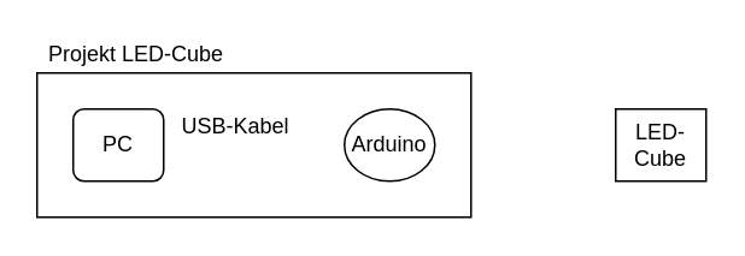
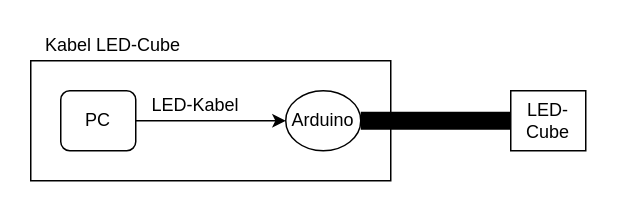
  <mxCell id="0" />
  <mxCell id="1" parent="0" />
+ <mxCell id="2" style="edgeStyle=orthogonalEdgeStyle;rounded=0;orthogonalLoop=1;jettySize=auto;html=1;" target="4" value="" parent="1" source="3" edge="1"><mxGeometry as="geometry" relative="1" /></mxCell>
  <mxCell id="3" style="whiteSpace=wrap;html=1;rounded=1;" value="PC" parent="1" vertex="1"><mxGeometry width="50" as="geometry" height="40" y="60" x="40" /></mxCell>
  <mxCell id="4" style="ellipse;whiteSpace=wrap;html=1;" value="Arduino" parent="1" vertex="1"><mxGeometry width="50" as="geometry" height="40" y="60" x="190" /></mxCell>
  <mxCell id="5" style="rounded=0;whiteSpace=wrap;html=1;" value="LED-Cube" parent="1" vertex="1"><mxGeometry width="50" as="geometry" height="40" y="60" x="340" /></mxCell>
- <mxCell id="6" style="text;html=1;strokeColor=none;fillColor=none;align=center;verticalAlign=middle;whiteSpace=wrap;rounded=0;" value="USB-Kabel" parent="1" vertex="1"><mxGeometry width="80" as="geometry" height="20" y="60" x="90" /></mxCell>
+ <mxCell id="6" style="text;html=1;strokeColor=none;fillColor=none;align=center;verticalAlign=middle;whiteSpace=wrap;rounded=0;" value="LED-Kabel" parent="1" vertex="1"><mxGeometry width="80" as="geometry" height="20" y="60" x="90" /></mxCell>
+ <mxCell id="7" style="endArrow=none;html=1;exitX=1;exitY=0.5;exitDx=0;exitDy=0;entryX=0;entryY=0.5;entryDx=0;entryDy=0;strokeWidth=12;" target="5" value="" parent="1" source="4" edge="1"><mxGeometry width="50" as="geometry" relative="1" height="50"><mxPoint as="sourcePoint" y="170" x="40" /><mxPoint as="targetPoint" y="160" x="290" /></mxGeometry></mxCell>
  <mxCell id="8" style="rounded=0;whiteSpace=wrap;html=1;fillColor=none;" value="" parent="1" vertex="1"><mxGeometry width="240" as="geometry" height="80" y="40" x="20" /></mxCell>
- <mxCell id="9" style="text;html=1;strokeColor=none;fillColor=none;align=center;verticalAlign=middle;whiteSpace=wrap;rounded=0;" value="Projekt LED-Cube" parent="1" vertex="1"><mxGeometry width="110" as="geometry" height="20" y="20" x="20" /></mxCell>
+ <mxCell id="9" style="text;html=1;strokeColor=none;fillColor=none;align=center;verticalAlign=middle;whiteSpace=wrap;rounded=0;" value="Kabel LED-Cube" parent="1" vertex="1"><mxGeometry width="110" as="geometry" height="20" y="20" x="20" /></mxCell>
